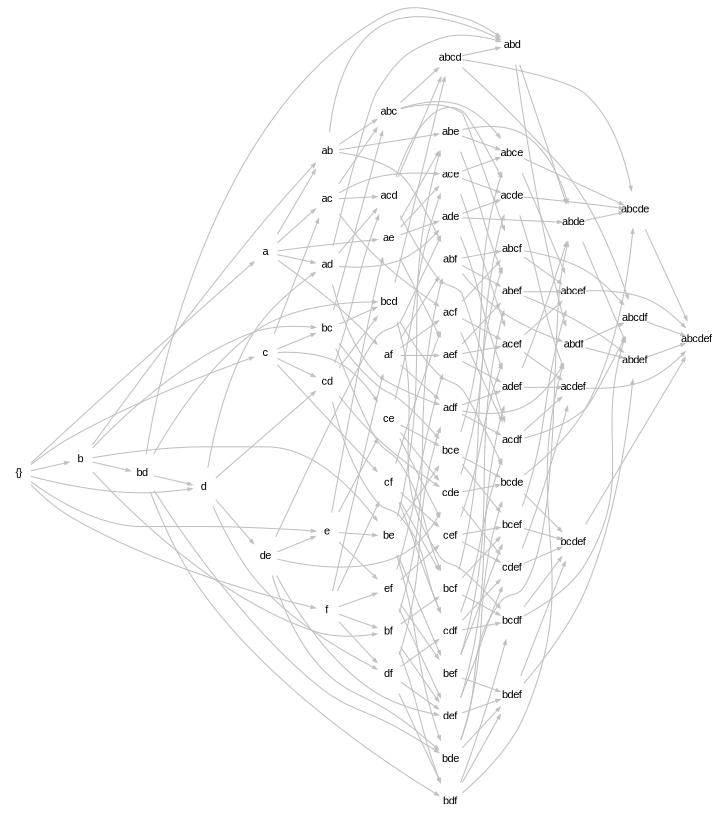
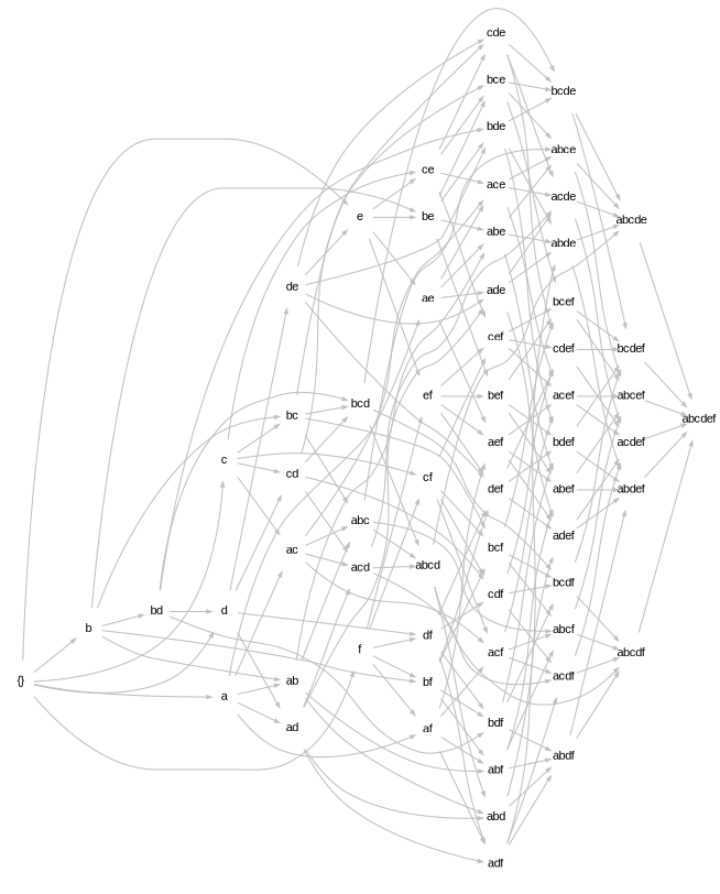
  digraph {
    fontname="Liberation Sans"
    nodesep=0.05
    rankdir=LR
    node [fixedsize=true fontname="Liberation Sans" fontsize=10 shape=none]
    edge [arrowsize=.4 color=grey fontname="Liberation Sans"]
    "{}" [width=0.3]
    a [width=0.3]
    c [width=0.3]
    b [width=0.3]
    e [width=0.3]
    d [width=0.3]
    f [width=0.3]
    ac [width=0.3]
    ab [width=0.3]
    ae [width=0.3]
    ad [width=0.3]
    af [width=0.3]
    cf [width=0.3]
    ce [width=0.3]
    cd [width=0.3]
    bc [width=0.3]
    bd [width=0.3]
    be [width=0.3]
    bf [width=0.3]
    ef [width=0.3]
    de [width=0.3]
    df [width=0.3]
    abc [width=0.3]
    acf [width=0.3]
    ace [width=0.3]
    acd [width=0.3]
    abd [width=0.3]
    abe [width=0.3]
    abf [width=0.3]
    ade [width=0.3]
    aef [width=0.3]
    adf [width=0.3]
    cef [width=0.3]
    cdf [width=0.3]
    bcf [width=0.3]
    cde [width=0.3]
    bce [width=0.3]
    bcd [width=0.3]
    bde [width=0.3]
    bdf [width=0.3]
    bef [width=0.3]
    def [width=0.3]
    abcd [width=0.3]
    abce [width=0.3]
    abcf [width=0.3]
    acdf [width=0.3]
    acef [width=0.3]
    acde [width=0.3]
    cdef [width=0.3]
    bcef [width=0.3]
    bcdf [width=0.3]
    bcde [width=0.3]
    abde [width=0.3]
    abdf [width=0.3]
    abef [width=0.3]
    bdef [width=0.3]
    adef [width=0.3]
    abcde [width=0.3]
    abcdf [width=0.3]
    abcef [width=0.3]
    acdef [width=0.3]
    abdef [width=0.3]
    bcdef [width=0.3]
    abcdef [width=0.3]
    "{}" -> a
    "{}" -> c
    "{}" -> b
    "{}" -> e
    "{}" -> d
    "{}" -> f
    a -> ac
    a -> ab
    a -> ae
    a -> ad
    a -> af
    c -> ac
    c -> cf
    c -> ce
    c -> cd
    c -> bc
    b -> ab
    b -> bc
    b -> bd
    b -> be
    b -> bf
    e -> ae
    e -> ce
    e -> be
    e -> ef
    d -> ad
    d -> cd
    d -> de
    d -> df
    f -> af
    f -> cf
    f -> bf
    f -> ef
    f -> df
    ac -> abc
    ac -> acf
    ac -> ace
    ac -> acd
    ab -> abc
    ab -> abd
    ab -> abe
    ab -> abf
    ae -> ace
    ae -> abe
    ae -> ade
    ae -> aef
    ad -> acd
    ad -> abd
    ad -> ade
    ad -> adf
    af -> acf
    af -> abf
    af -> aef
    af -> adf
    cf -> acf
    cf -> cef
    cf -> cdf
    cf -> bcf
    ce -> ace
    ce -> cef
    ce -> cde
    ce -> bce
    cd -> acd
    cd -> cdf
    cd -> cde
    cd -> bcd
    bc -> abc
    bc -> bcf
    bc -> bce
    bc -> bcd
    bd -> d
-   bd -> abd
    bd -> bcd
    bd -> bde
    bd -> bdf
    be -> abe
    be -> bce
    be -> bde
    be -> bef
    bf -> abf
    bf -> bcf
    bf -> bdf
    bf -> def
    ef -> aef
    ef -> cef
    ef -> bef
    ef -> def
    de -> e
    de -> ade
    de -> cde
    de -> bde
    de -> def
    df -> adf
    df -> cdf
    df -> bdf
    df -> def
    abc -> abcd
    abc -> abce
    abc -> abcf
    acf -> abcf
    acf -> acdf
    acf -> acef
    ace -> abce
    ace -> acef
    ace -> acde
    acd -> abcd
    acd -> acdf
    acd -> acde
    abd -> abde
    abd -> abdf
    abe -> abce
    abe -> abde
    abe -> abef
    abf -> abcf
    abf -> abdf
    abf -> abef
    ade -> acde
    ade -> abde
    ade -> adef
    aef -> acef
    aef -> abef
    aef -> adef
    adf -> acdf
    adf -> abdf
    adf -> adef
    cef -> acef
    cef -> cdef
    cef -> bcef
    cdf -> acdf
    cdf -> cdef
    cdf -> bcdf
    bcf -> abcf
    bcf -> bcef
    bcf -> bcdf
    cde -> acde
    cde -> cdef
    cde -> bcde
    bce -> abce
    bce -> bcef
    bce -> bcde
    bcd -> abcd
    bcd -> bcdf
    bcd -> bcde
    bde -> bcde
    bde -> abde
    bde -> bdef
    bdf -> bcdf
    bdf -> abdf
    bdf -> bdef
    bef -> bcef
    bef -> abef
    bef -> bdef
    def -> cdef
    def -> bdef
    def -> adef
    abcd -> abd
    abcd -> abcde
    abcd -> abcdf
    abce -> abcde
    abce -> abcef
    abcf -> abcdf
    abcf -> abcef
    acdf -> abcdf
    acdf -> acdef
    acef -> abcef
    acef -> acdef
    acde -> abcde
    acde -> acdef
    cdef -> acdef
    cdef -> bcdef
    bcef -> abcef
    bcef -> bcdef
    bcdf -> abcdf
    bcdf -> bcdef
    bcde -> abcde
    bcde -> bcdef
    abde -> abcde
    abde -> abdef
    abdf -> abcdf
    abdf -> abdef
    abef -> abcef
    abef -> abdef
    bdef -> abdef
    bdef -> bcdef
    adef -> acdef
-   adef -> abde
+   adef -> abdef
    abcde -> abcdef
    abcdf -> abcdef
    abcef -> abcdef
    acdef -> abcdef
    abdef -> abcdef
    bcdef -> abcdef
  }
